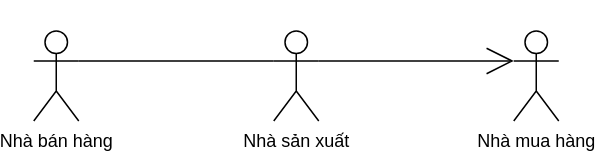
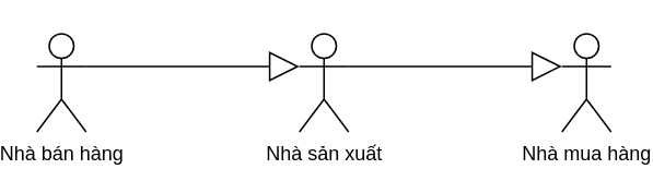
  <mxCell id="0" />
  <mxCell id="1" parent="0" />
  <mxCell id="2" value="" style="group" parent="1" vertex="1" connectable="0"><mxGeometry x="20" y="20" width="350" height="60" as="geometry" /></mxCell>
  <mxCell id="3" value="Nhà mua hàng" style="shape=umlActor;verticalLabelPosition=bottom;verticalAlign=top;html=1;" parent="2" vertex="1"><mxGeometry x="320" width="30" height="60" as="geometry" /></mxCell>
  <mxCell id="4" value="Nhà sản xuất" style="shape=umlActor;verticalLabelPosition=bottom;verticalAlign=top;html=1;" parent="2" vertex="1"><mxGeometry x="160" width="30" height="60" as="geometry" /></mxCell>
- <mxCell id="5" value="" style="endArrow=open;endSize=16;endFill=0;html=1;rounded=0;exitX=1;exitY=0.333;exitDx=0;exitDy=0;exitPerimeter=0;entryX=0;entryY=0.333;entryDx=0;entryDy=0;entryPerimeter=0;" parent="2" source="4" target="3" edge="1"><mxGeometry width="160" relative="1" as="geometry"><mxPoint x="160" y="360" as="sourcePoint" /><mxPoint x="120" y="160" as="targetPoint" /></mxGeometry></mxCell>
+ <mxCell id="5" value="" style="endArrow=block;endSize=16;endFill=0;html=1;rounded=0;exitX=1;exitY=0.333;exitDx=0;exitDy=0;exitPerimeter=0;entryX=0;entryY=0.333;entryDx=0;entryDy=0;entryPerimeter=0;" parent="2" source="4" target="3" edge="1"><mxGeometry width="160" relative="1" as="geometry"><mxPoint x="160" y="360" as="sourcePoint" /><mxPoint x="120" y="160" as="targetPoint" /></mxGeometry></mxCell>
  <mxCell id="6" value="Nhà bán hàng" style="shape=umlActor;verticalLabelPosition=bottom;verticalAlign=top;html=1;" parent="2" vertex="1"><mxGeometry width="30" height="60" as="geometry" /></mxCell>
- <mxCell id="7" value="" style="endArrow=none;endSize=16;endFill=0;html=1;rounded=0;exitX=1;exitY=0.333;exitDx=0;exitDy=0;exitPerimeter=0;entryX=0;entryY=0.333;entryDx=0;entryDy=0;entryPerimeter=0;" parent="2" source="6" target="4" edge="1"><mxGeometry width="160" relative="1" as="geometry"><mxPoint x="200" y="30" as="sourcePoint" /><mxPoint x="330" y="30" as="targetPoint" /><Array as="points"><mxPoint x="130" y="20" /></Array></mxGeometry></mxCell>
+ <mxCell id="7" value="" style="endArrow=block;endSize=16;endFill=0;html=1;rounded=0;exitX=1;exitY=0.333;exitDx=0;exitDy=0;exitPerimeter=0;entryX=0;entryY=0.333;entryDx=0;entryDy=0;entryPerimeter=0;" parent="2" source="6" target="4" edge="1"><mxGeometry width="160" relative="1" as="geometry"><mxPoint x="200" y="30" as="sourcePoint" /><mxPoint x="330" y="30" as="targetPoint" /><Array as="points"><mxPoint x="130" y="20" /></Array></mxGeometry></mxCell>
